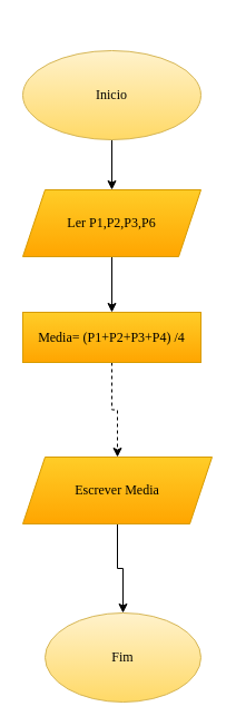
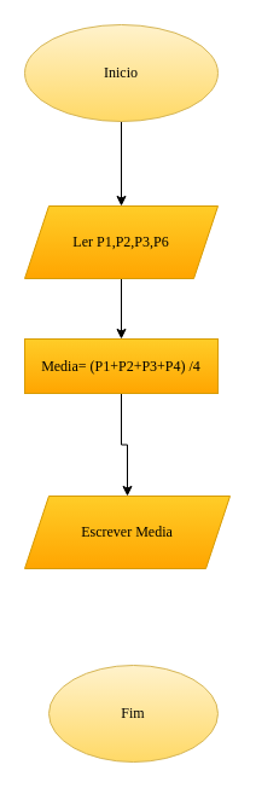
  <mxCell id="0" />
  <mxCell id="1" parent="0" />
  <mxCell id="2" value="" style="edgeStyle=orthogonalEdgeStyle;rounded=0;orthogonalLoop=1;jettySize=auto;html=1;" edge="1" parent="1" source="3" target="5"><mxGeometry relative="1" as="geometry" /></mxCell>
- <mxCell id="3" value="Inicio" style="ellipse;whiteSpace=wrap;html=1;fillColor=#fff2cc;strokeColor=#d6b656;gradientColor=#ffd966;labelBorderColor=none;fontFamily=Comic Sans MS;" vertex="1" parent="1"><mxGeometry x="20" y="45" width="160" height="80" as="geometry" /></mxCell>
+ <mxCell id="3" value="Inicio" style="ellipse;whiteSpace=wrap;html=1;fillColor=#fff2cc;strokeColor=#d6b656;gradientColor=#ffd966;labelBorderColor=none;fontFamily=Comic Sans MS;" vertex="1" parent="1"><mxGeometry x="20" y="20" width="160" height="80" as="geometry" /></mxCell>
  <mxCell id="4" value="" style="edgeStyle=orthogonalEdgeStyle;rounded=0;orthogonalLoop=1;jettySize=auto;html=1;" edge="1" parent="1" source="5" target="7"><mxGeometry relative="1" as="geometry" /></mxCell>
  <mxCell id="5" value="Ler P1,P2,P3,P6" style="shape=parallelogram;perimeter=parallelogramPerimeter;whiteSpace=wrap;html=1;fixedSize=1;fillColor=#ffcd28;strokeColor=#d79b00;gradientColor=#ffa500;fontFamily=Times New Roman;" vertex="1" parent="1"><mxGeometry x="20" y="170" width="160" height="60" as="geometry" /></mxCell>
- <mxCell id="6" value="" style="edgeStyle=orthogonalEdgeStyle;rounded=0;orthogonalLoop=1;jettySize=auto;html=1;dashed=1;" edge="1" parent="1" source="7" target="9"><mxGeometry relative="1" as="geometry" /></mxCell>
+ <mxCell id="6" value="" style="edgeStyle=orthogonalEdgeStyle;rounded=0;orthogonalLoop=1;jettySize=auto;html=1;" edge="1" parent="1" source="7" target="9"><mxGeometry relative="1" as="geometry" /></mxCell>
  <mxCell id="7" value="Media= (P1+P2+P3+P4) /4" style="rounded=0;whiteSpace=wrap;html=1;fillColor=#ffcd28;gradientColor=#ffa500;strokeColor=#d79b00;fontFamily=Times New Roman;" vertex="1" parent="1"><mxGeometry x="20" y="280" width="160" height="45" as="geometry" /></mxCell>
- <mxCell id="8" value="" style="edgeStyle=orthogonalEdgeStyle;rounded=0;orthogonalLoop=1;jettySize=auto;html=1;" edge="1" parent="1" source="9" target="10"><mxGeometry relative="1" as="geometry" /></mxCell>
  <mxCell id="9" value="Escrever Media" style="shape=parallelogram;perimeter=parallelogramPerimeter;whiteSpace=wrap;html=1;fixedSize=1;fillColor=#ffcd28;gradientColor=#ffa500;strokeColor=#d79b00;fontFamily=Times New Roman;" vertex="1" parent="1"><mxGeometry x="20" y="410" width="170" height="60" as="geometry" /></mxCell>
  <mxCell id="10" value="Fim" style="ellipse;whiteSpace=wrap;html=1;fillColor=#fff2cc;gradientColor=#ffd966;strokeColor=#d6b656;fontFamily=Comic Sans MS;" vertex="1" parent="1"><mxGeometry x="40" y="550" width="140" height="80" as="geometry" /></mxCell>
